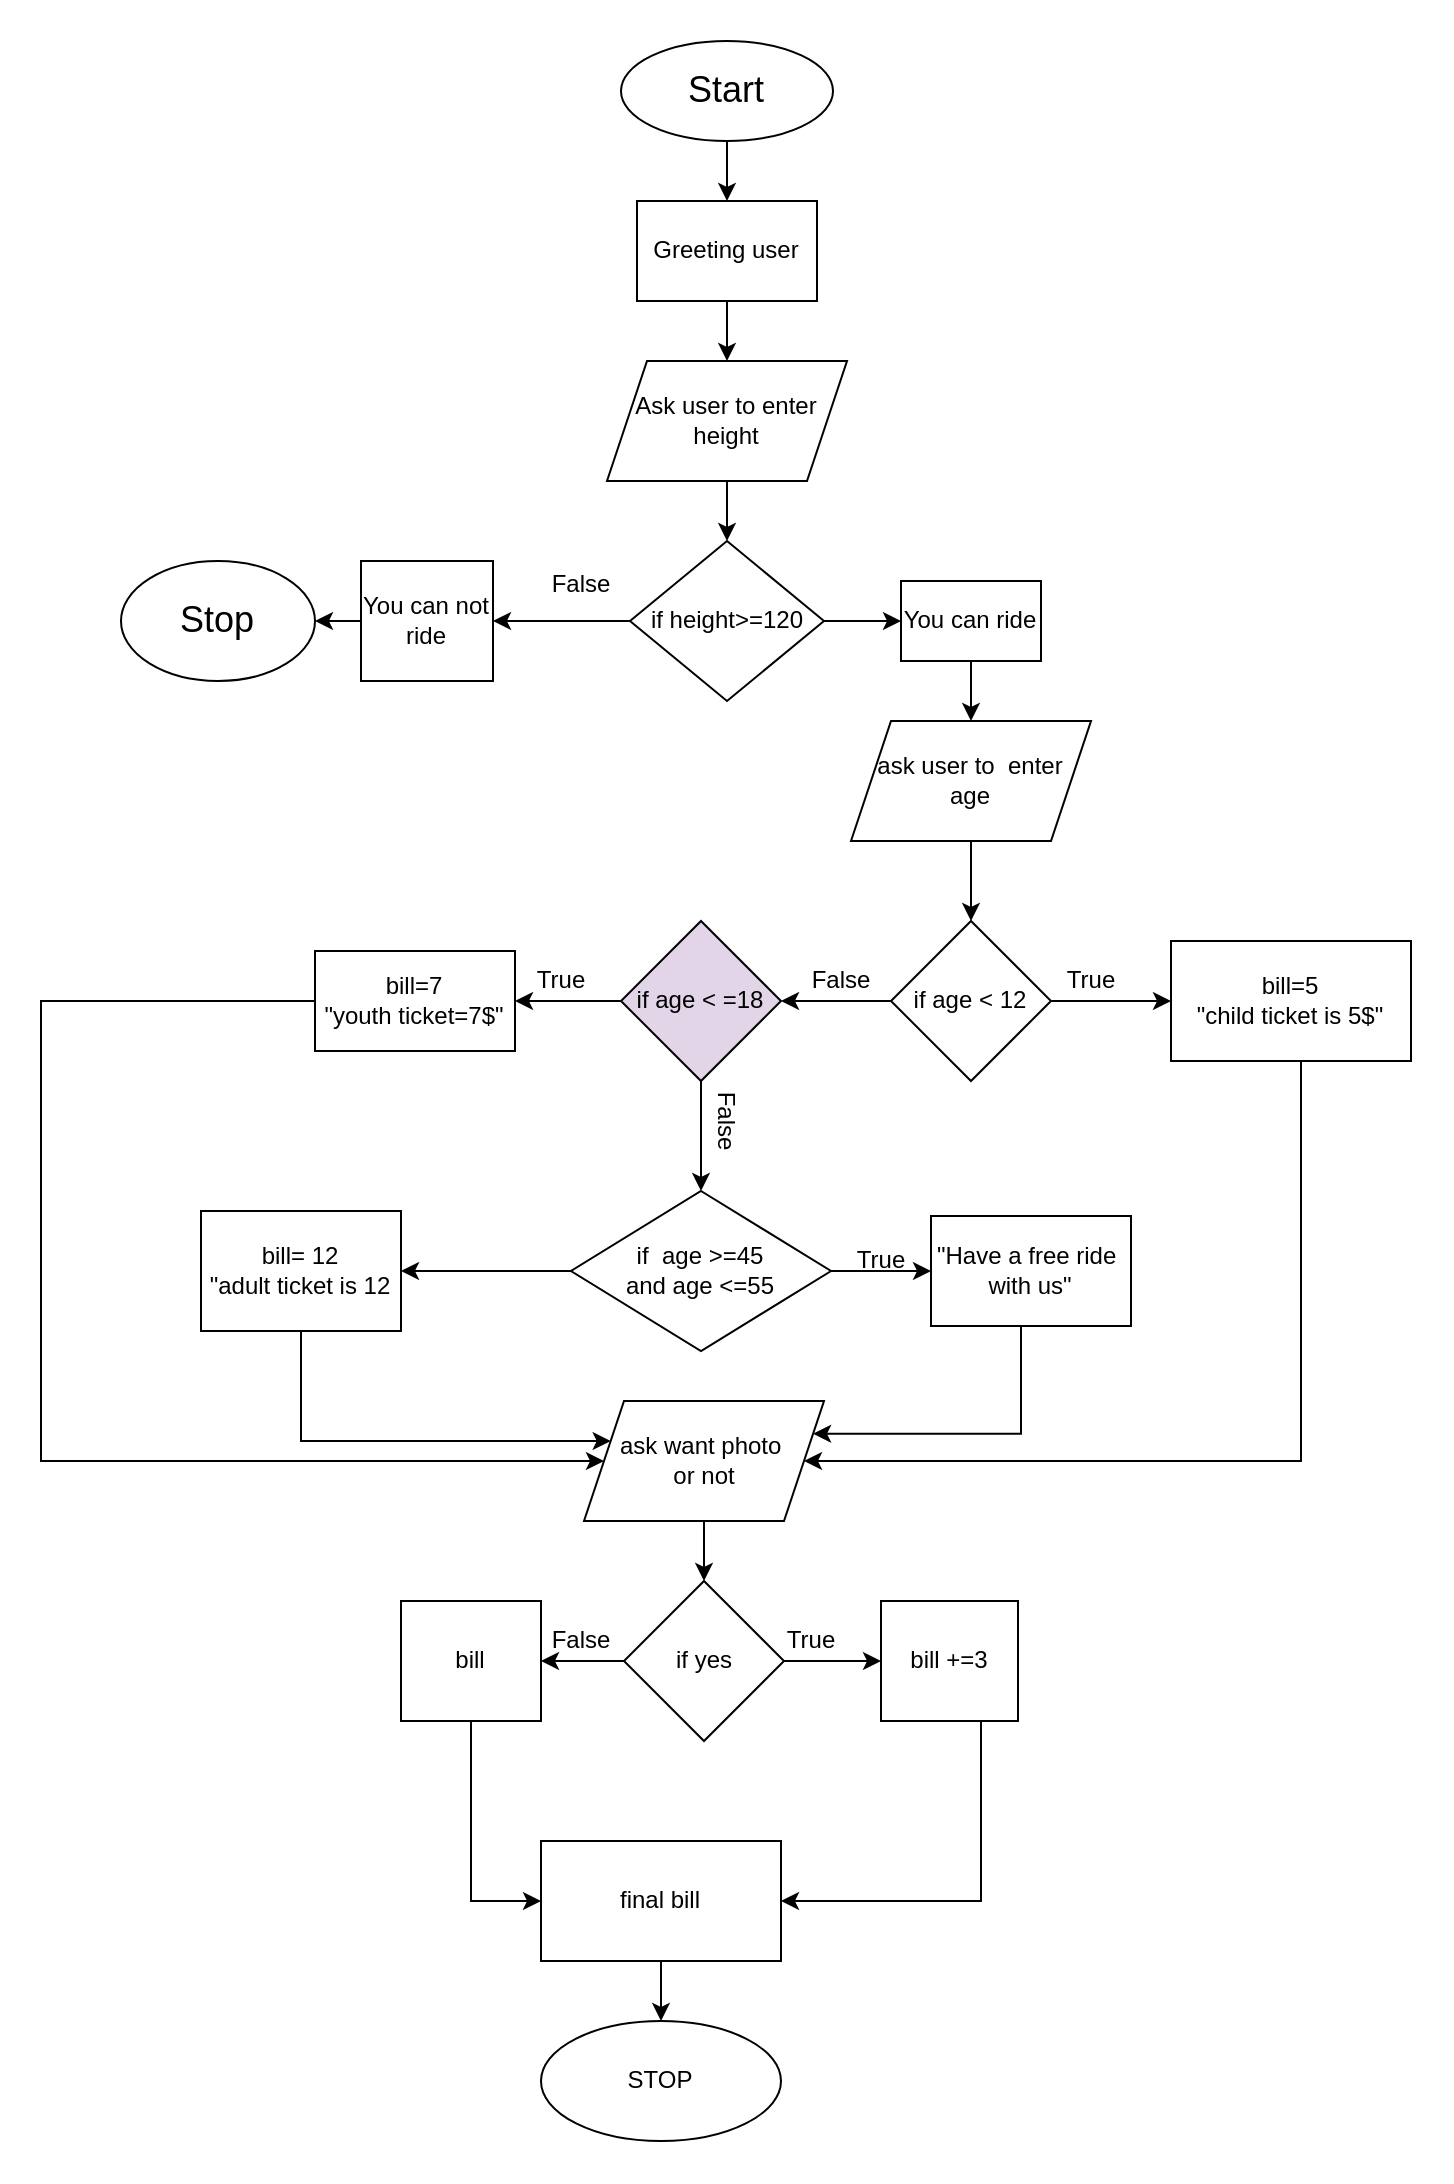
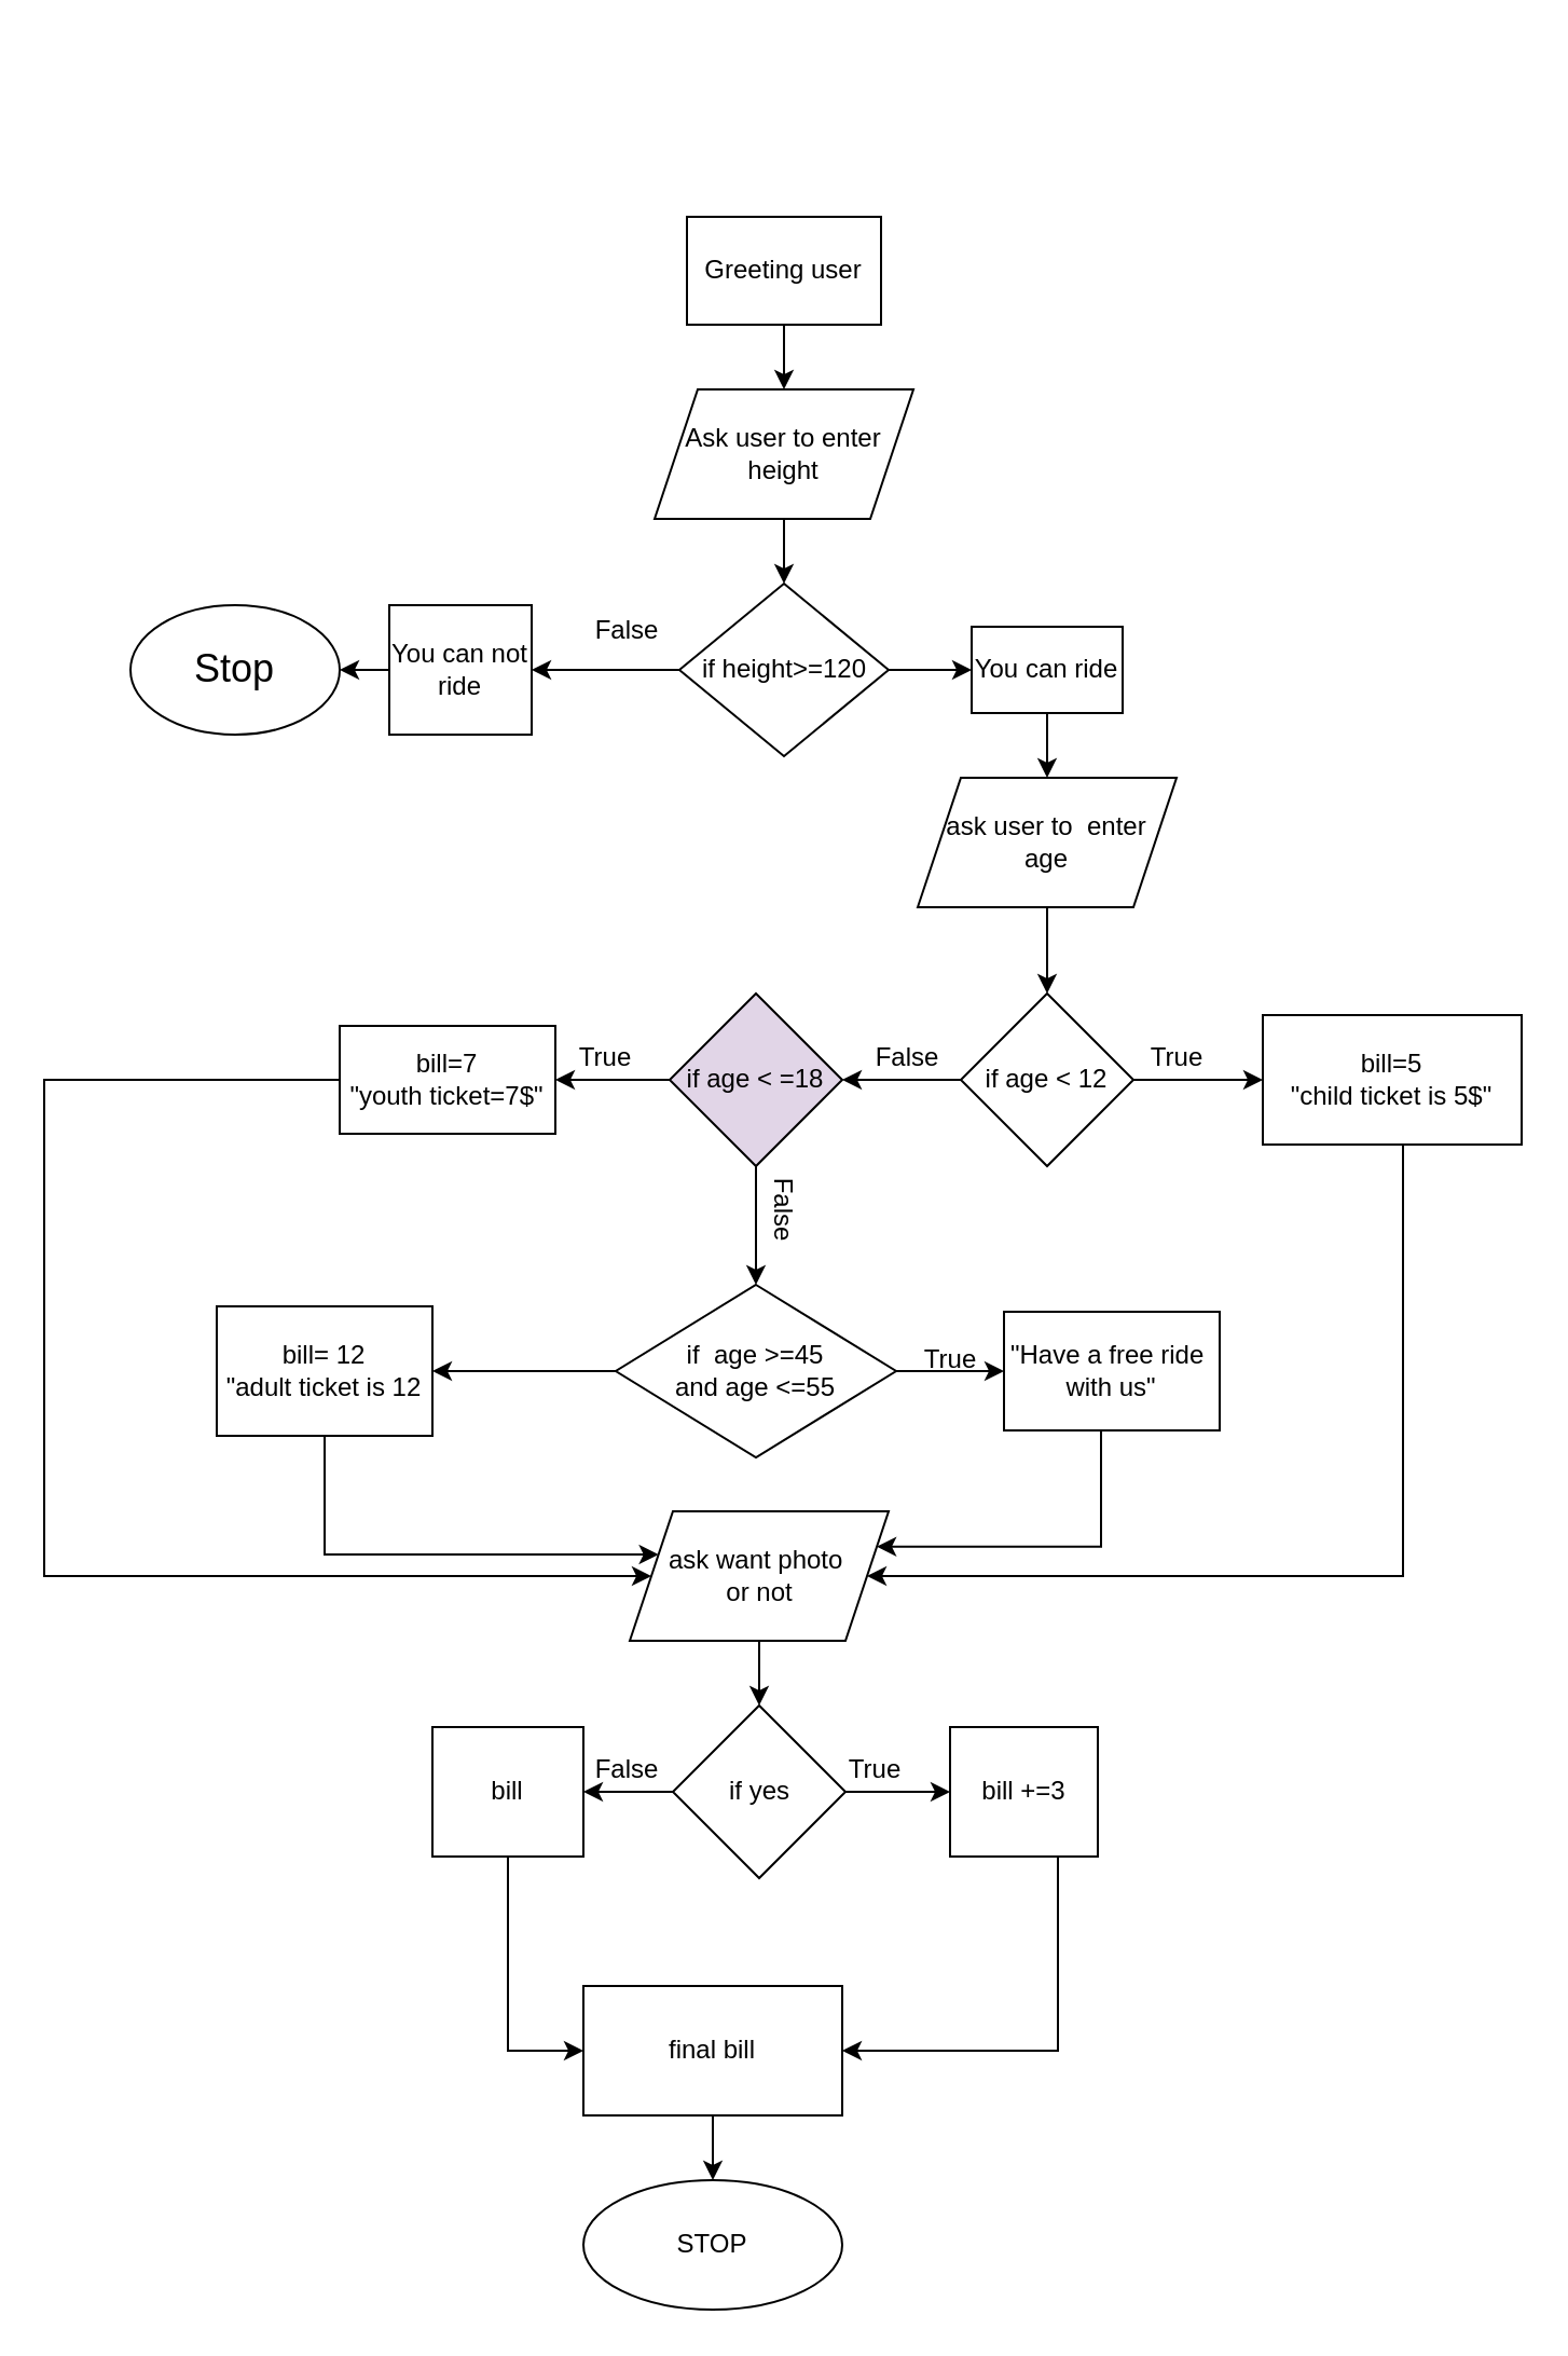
  <mxCell id="0" />
  <mxCell id="1" parent="0" />
- <mxCell id="2" value="" style="edgeStyle=orthogonalEdgeStyle;rounded=0;orthogonalLoop=1;jettySize=auto;html=1;fontSize=18;" edge="1" parent="1" source="3" target="5"><mxGeometry relative="1" as="geometry" /></mxCell>
- <mxCell id="3" value="&lt;font style=&quot;font-size: 18px;&quot;&gt;Start&lt;/font&gt;" style="ellipse;whiteSpace=wrap;html=1;" vertex="1" parent="1"><mxGeometry x="310" y="20" width="106" height="50" as="geometry" /></mxCell>
  <mxCell id="4" value="" style="edgeStyle=orthogonalEdgeStyle;rounded=0;orthogonalLoop=1;jettySize=auto;html=1;fontSize=18;" edge="1" parent="1" source="5" target="7"><mxGeometry relative="1" as="geometry" /></mxCell>
  <mxCell id="5" value="Greeting user" style="whiteSpace=wrap;html=1;" vertex="1" parent="1"><mxGeometry x="318" y="100" width="90" height="50" as="geometry" /></mxCell>
  <mxCell id="6" value="" style="edgeStyle=orthogonalEdgeStyle;rounded=0;orthogonalLoop=1;jettySize=auto;html=1;fontSize=18;" edge="1" parent="1" source="7" target="10"><mxGeometry relative="1" as="geometry" /></mxCell>
  <mxCell id="7" value="Ask user to enter height" style="shape=parallelogram;perimeter=parallelogramPerimeter;whiteSpace=wrap;html=1;fixedSize=1;" vertex="1" parent="1"><mxGeometry x="303" y="180" width="120" height="60" as="geometry" /></mxCell>
  <mxCell id="8" value="" style="edgeStyle=orthogonalEdgeStyle;rounded=0;orthogonalLoop=1;jettySize=auto;html=1;fontSize=18;" edge="1" parent="1" source="10" target="12"><mxGeometry relative="1" as="geometry" /></mxCell>
  <mxCell id="9" value="" style="edgeStyle=orthogonalEdgeStyle;rounded=0;orthogonalLoop=1;jettySize=auto;html=1;fontSize=12;" edge="1" parent="1" source="10" target="16"><mxGeometry relative="1" as="geometry" /></mxCell>
  <mxCell id="10" value="if height&amp;gt;=120" style="rhombus;whiteSpace=wrap;html=1;" vertex="1" parent="1"><mxGeometry x="314.5" y="270" width="97" height="80" as="geometry" /></mxCell>
  <mxCell id="11" value="" style="edgeStyle=orthogonalEdgeStyle;rounded=0;orthogonalLoop=1;jettySize=auto;html=1;fontSize=18;" edge="1" parent="1" source="12" target="13"><mxGeometry relative="1" as="geometry" /></mxCell>
  <mxCell id="12" value="You can not ride" style="whiteSpace=wrap;html=1;" vertex="1" parent="1"><mxGeometry x="180" y="280" width="66" height="60" as="geometry" /></mxCell>
  <mxCell id="13" value="&lt;font style=&quot;font-size: 18px;&quot;&gt;Stop&lt;/font&gt;" style="ellipse;whiteSpace=wrap;html=1;" vertex="1" parent="1"><mxGeometry x="60" y="280" width="97" height="60" as="geometry" /></mxCell>
  <mxCell id="14" value="&lt;font style=&quot;font-size: 12px;&quot;&gt;False&lt;/font&gt;" style="text;html=1;align=center;verticalAlign=middle;resizable=0;points=[];autosize=1;strokeColor=none;fillColor=none;fontSize=18;" vertex="1" parent="1"><mxGeometry x="270" y="275" width="40" height="30" as="geometry" /></mxCell>
  <mxCell id="15" value="" style="edgeStyle=orthogonalEdgeStyle;rounded=0;orthogonalLoop=1;jettySize=auto;html=1;fontSize=12;" edge="1" parent="1" source="16" target="18"><mxGeometry relative="1" as="geometry" /></mxCell>
  <mxCell id="16" value="You can ride" style="whiteSpace=wrap;html=1;" vertex="1" parent="1"><mxGeometry x="450" y="290" width="70" height="40" as="geometry" /></mxCell>
  <mxCell id="17" value="" style="edgeStyle=orthogonalEdgeStyle;rounded=0;orthogonalLoop=1;jettySize=auto;html=1;fontSize=12;" edge="1" parent="1" source="18" target="21"><mxGeometry relative="1" as="geometry" /></mxCell>
  <mxCell id="18" value="ask user to&amp;nbsp; enter&lt;br&gt;age" style="shape=parallelogram;perimeter=parallelogramPerimeter;whiteSpace=wrap;html=1;fixedSize=1;" vertex="1" parent="1"><mxGeometry x="425" y="360" width="120" height="60" as="geometry" /></mxCell>
  <mxCell id="19" value="" style="edgeStyle=orthogonalEdgeStyle;rounded=0;orthogonalLoop=1;jettySize=auto;html=1;fontSize=12;" edge="1" parent="1" source="21" target="23"><mxGeometry relative="1" as="geometry" /></mxCell>
  <mxCell id="20" value="" style="edgeStyle=orthogonalEdgeStyle;rounded=0;orthogonalLoop=1;jettySize=auto;html=1;fontSize=12;" edge="1" parent="1" source="21" target="26"><mxGeometry relative="1" as="geometry" /></mxCell>
  <mxCell id="21" value="if age &amp;lt; 12" style="rhombus;whiteSpace=wrap;html=1;" vertex="1" parent="1"><mxGeometry x="445" y="460" width="80" height="80" as="geometry" /></mxCell>
  <mxCell id="22" style="edgeStyle=orthogonalEdgeStyle;rounded=0;orthogonalLoop=1;jettySize=auto;html=1;entryX=1;entryY=0.5;entryDx=0;entryDy=0;fontSize=12;" edge="1" parent="1" source="23" target="42"><mxGeometry relative="1" as="geometry"><Array as="points"><mxPoint x="650" y="730" /></Array></mxGeometry></mxCell>
  <mxCell id="23" value="bill=5&lt;br&gt;&quot;child ticket is 5$&quot;" style="whiteSpace=wrap;html=1;" vertex="1" parent="1"><mxGeometry x="585" y="470" width="120" height="60" as="geometry" /></mxCell>
  <mxCell id="24" value="" style="edgeStyle=orthogonalEdgeStyle;rounded=0;orthogonalLoop=1;jettySize=auto;html=1;fontSize=12;" edge="1" parent="1" source="26" target="31"><mxGeometry relative="1" as="geometry" /></mxCell>
  <mxCell id="25" value="" style="edgeStyle=orthogonalEdgeStyle;rounded=0;orthogonalLoop=1;jettySize=auto;html=1;fontSize=12;" edge="1" parent="1" source="26" target="34"><mxGeometry relative="1" as="geometry" /></mxCell>
  <mxCell id="26" value="if age &amp;lt; =18" style="rhombus;whiteSpace=wrap;html=1;fillColor=#e1d5e7;" vertex="1" parent="1"><mxGeometry x="310" y="460" width="80" height="80" as="geometry" /></mxCell>
  <mxCell id="27" value="True" style="text;html=1;align=center;verticalAlign=middle;resizable=0;points=[];autosize=1;strokeColor=none;fillColor=none;fontSize=12;" vertex="1" parent="1"><mxGeometry x="525" y="480" width="40" height="20" as="geometry" /></mxCell>
  <mxCell id="28" value="False" style="text;html=1;align=center;verticalAlign=middle;resizable=0;points=[];autosize=1;strokeColor=none;fillColor=none;fontSize=12;" vertex="1" parent="1"><mxGeometry x="400" y="480" width="40" height="20" as="geometry" /></mxCell>
  <mxCell id="29" value="" style="edgeStyle=orthogonalEdgeStyle;rounded=0;orthogonalLoop=1;jettySize=auto;html=1;fontSize=12;" edge="1" parent="1" source="31" target="37"><mxGeometry relative="1" as="geometry" /></mxCell>
  <mxCell id="30" value="" style="edgeStyle=orthogonalEdgeStyle;rounded=0;orthogonalLoop=1;jettySize=auto;html=1;fontSize=12;" edge="1" parent="1" source="31" target="40"><mxGeometry relative="1" as="geometry" /></mxCell>
  <mxCell id="31" value="if&amp;nbsp; age &amp;gt;=45&lt;br&gt;and age &amp;lt;=55" style="rhombus;whiteSpace=wrap;html=1;" vertex="1" parent="1"><mxGeometry x="285" y="595" width="130" height="80" as="geometry" /></mxCell>
  <mxCell id="32" value="False" style="text;html=1;align=center;verticalAlign=middle;resizable=0;points=[];autosize=1;strokeColor=none;fillColor=none;fontSize=12;rotation=90;" vertex="1" parent="1"><mxGeometry x="343" y="550" width="40" height="20" as="geometry" /></mxCell>
  <mxCell id="33" style="edgeStyle=orthogonalEdgeStyle;rounded=0;orthogonalLoop=1;jettySize=auto;html=1;entryX=0;entryY=0.5;entryDx=0;entryDy=0;fontSize=12;" edge="1" parent="1" source="34" target="42"><mxGeometry relative="1" as="geometry"><Array as="points"><mxPoint x="20" y="500" /><mxPoint x="20" y="730" /></Array></mxGeometry></mxCell>
  <mxCell id="34" value="bill=7&lt;br&gt;&quot;youth ticket=7$&quot;" style="whiteSpace=wrap;html=1;" vertex="1" parent="1"><mxGeometry x="157" y="475" width="100" height="50" as="geometry" /></mxCell>
  <mxCell id="35" value="True" style="text;html=1;align=center;verticalAlign=middle;resizable=0;points=[];autosize=1;strokeColor=none;fillColor=none;fontSize=12;" vertex="1" parent="1"><mxGeometry x="260" y="480" width="40" height="20" as="geometry" /></mxCell>
  <mxCell id="36" style="edgeStyle=orthogonalEdgeStyle;rounded=0;orthogonalLoop=1;jettySize=auto;html=1;entryX=1;entryY=0.25;entryDx=0;entryDy=0;fontSize=12;" edge="1" parent="1" source="37" target="42"><mxGeometry relative="1" as="geometry"><Array as="points"><mxPoint x="510" y="716" /></Array></mxGeometry></mxCell>
  <mxCell id="37" value="&quot;Have a free ride&amp;nbsp;&lt;br&gt;with us&quot;" style="whiteSpace=wrap;html=1;" vertex="1" parent="1"><mxGeometry x="465" y="607.5" width="100" height="55" as="geometry" /></mxCell>
  <mxCell id="38" value="True" style="text;html=1;align=center;verticalAlign=middle;resizable=0;points=[];autosize=1;strokeColor=none;fillColor=none;fontSize=12;" vertex="1" parent="1"><mxGeometry x="420" y="620" width="40" height="20" as="geometry" /></mxCell>
  <mxCell id="39" style="edgeStyle=orthogonalEdgeStyle;rounded=0;orthogonalLoop=1;jettySize=auto;html=1;fontSize=12;" edge="1" parent="1" source="40" target="42"><mxGeometry relative="1" as="geometry"><Array as="points"><mxPoint x="150" y="720" /></Array></mxGeometry></mxCell>
  <mxCell id="40" value="bill= 12&lt;br&gt;&quot;adult ticket is 12" style="whiteSpace=wrap;html=1;" vertex="1" parent="1"><mxGeometry x="100" y="605" width="100" height="60" as="geometry" /></mxCell>
  <mxCell id="41" value="" style="edgeStyle=orthogonalEdgeStyle;rounded=0;orthogonalLoop=1;jettySize=auto;html=1;fontSize=12;" edge="1" parent="1" source="42" target="45"><mxGeometry relative="1" as="geometry" /></mxCell>
  <mxCell id="42" value="ask want photo&amp;nbsp;&lt;br&gt;or not" style="shape=parallelogram;perimeter=parallelogramPerimeter;whiteSpace=wrap;html=1;fixedSize=1;fontSize=12;" vertex="1" parent="1"><mxGeometry x="291.5" y="700" width="120" height="60" as="geometry" /></mxCell>
  <mxCell id="43" value="" style="edgeStyle=orthogonalEdgeStyle;rounded=0;orthogonalLoop=1;jettySize=auto;html=1;fontSize=12;" edge="1" parent="1" source="45" target="47"><mxGeometry relative="1" as="geometry" /></mxCell>
  <mxCell id="44" value="" style="edgeStyle=orthogonalEdgeStyle;rounded=0;orthogonalLoop=1;jettySize=auto;html=1;fontSize=12;" edge="1" parent="1" source="45" target="49"><mxGeometry relative="1" as="geometry" /></mxCell>
  <mxCell id="45" value="if yes" style="rhombus;whiteSpace=wrap;html=1;" vertex="1" parent="1"><mxGeometry x="311.5" y="790" width="80" height="80" as="geometry" /></mxCell>
  <mxCell id="46" value="" style="edgeStyle=orthogonalEdgeStyle;rounded=0;orthogonalLoop=1;jettySize=auto;html=1;fontSize=12;" edge="1" parent="1" source="47" target="53"><mxGeometry relative="1" as="geometry"><Array as="points"><mxPoint x="490" y="950" /></Array></mxGeometry></mxCell>
  <mxCell id="47" value="bill +=3" style="whiteSpace=wrap;html=1;" vertex="1" parent="1"><mxGeometry x="440" y="800" width="68.5" height="60" as="geometry" /></mxCell>
  <mxCell id="48" style="edgeStyle=orthogonalEdgeStyle;rounded=0;orthogonalLoop=1;jettySize=auto;html=1;entryX=0;entryY=0.5;entryDx=0;entryDy=0;fontSize=12;" edge="1" parent="1" source="49" target="53"><mxGeometry relative="1" as="geometry" /></mxCell>
  <mxCell id="49" value="bill" style="whiteSpace=wrap;html=1;" vertex="1" parent="1"><mxGeometry x="200" y="800" width="70" height="60" as="geometry" /></mxCell>
  <mxCell id="50" value="True" style="text;html=1;align=center;verticalAlign=middle;resizable=0;points=[];autosize=1;strokeColor=none;fillColor=none;fontSize=12;" vertex="1" parent="1"><mxGeometry x="385" y="810" width="40" height="20" as="geometry" /></mxCell>
  <mxCell id="51" value="False" style="text;html=1;align=center;verticalAlign=middle;resizable=0;points=[];autosize=1;strokeColor=none;fillColor=none;fontSize=12;" vertex="1" parent="1"><mxGeometry x="270" y="810" width="40" height="20" as="geometry" /></mxCell>
  <mxCell id="52" value="" style="edgeStyle=orthogonalEdgeStyle;rounded=0;orthogonalLoop=1;jettySize=auto;html=1;fontSize=12;" edge="1" parent="1" source="53" target="54"><mxGeometry relative="1" as="geometry" /></mxCell>
  <mxCell id="53" value="final bill" style="whiteSpace=wrap;html=1;" vertex="1" parent="1"><mxGeometry x="270" y="920" width="120" height="60" as="geometry" /></mxCell>
  <mxCell id="54" value="STOP" style="ellipse;whiteSpace=wrap;html=1;" vertex="1" parent="1"><mxGeometry x="270" y="1010" width="120" height="60" as="geometry" /></mxCell>
